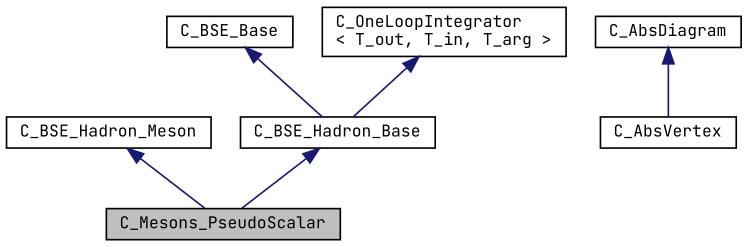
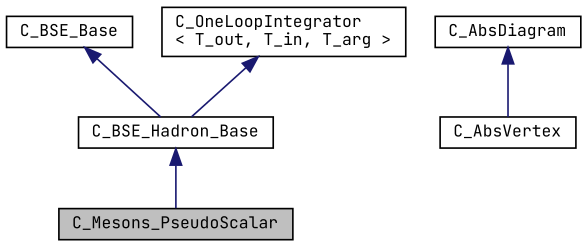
  digraph {
    fontname="JetBrains Mono"
    node [color=black fillcolor=white fontname="JetBrains Mono" fontsize=10 shape=record style=filled]
    edge [color=midnightblue dir=back fontname="JetBrains Mono" fontsize=10 labelfontname=Helvetica labelfontsize=10 style=solid]
    n1 [fillcolor=grey75 fontcolor=black height=0.2 label=C_Mesons_PseudoScalar width=0.4]
-   n2 [height=0.2 label=C_BSE_Hadron_Meson width=0.4]
    n3 [height=0.2 label=C_BSE_Hadron_Base width=0.4]
    n4 [height=0.2 label=C_BSE_Base width=0.4]
    n5 [height=0.2 label=C_AbsVertex width=0.4]
    n6 [height=0.2 label=C_AbsDiagram width=0.4]
    n7 [height=0.2 label="C_OneLoopIntegrator\l\< T_out, T_in, T_arg \>" width=0.4]
-   n2 -> n1
    n3 -> n1
    n4 -> n3
    n6 -> n5
    n7 -> n3
  }
